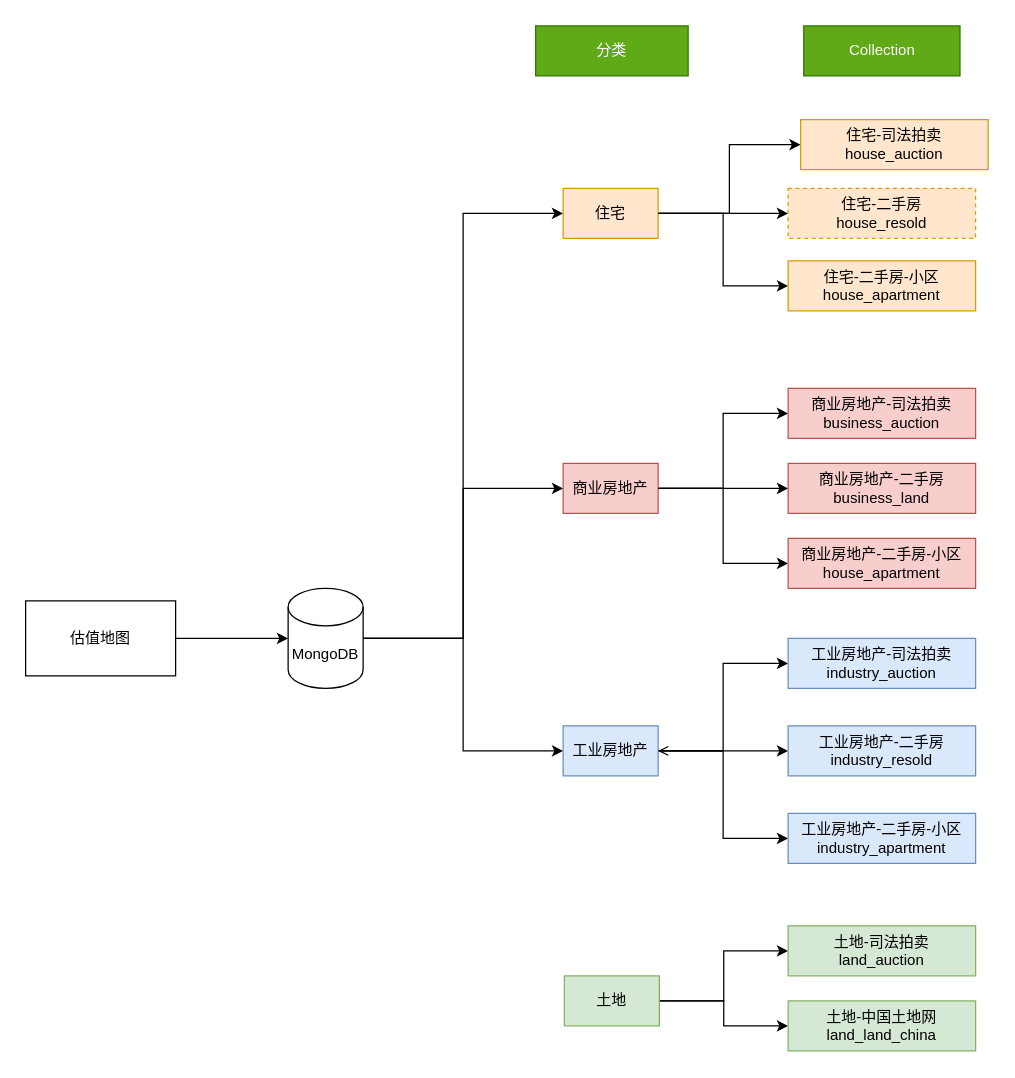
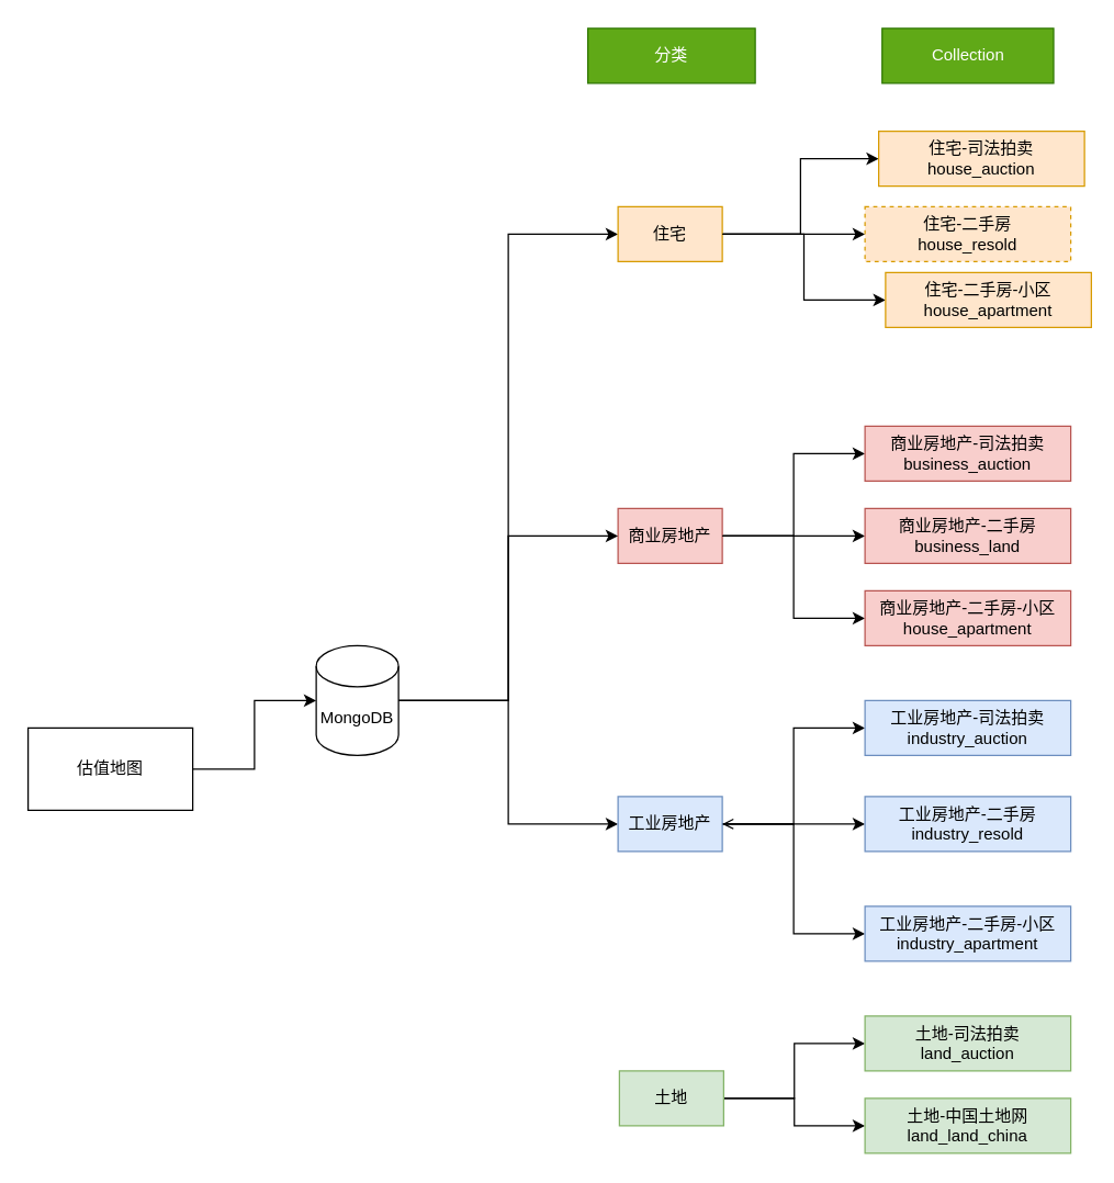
  <mxCell id="0" />
  <mxCell id="1" parent="0" />
  <mxCell id="2" style="edgeStyle=orthogonalEdgeStyle;rounded=0;orthogonalLoop=1;jettySize=auto;html=1;exitX=1;exitY=0.5;exitDx=0;exitDy=0;" edge="1" parent="1" source="3" target="6"><mxGeometry relative="1" as="geometry" /></mxCell>
- <mxCell id="3" value="估值地图" style="rounded=0;whiteSpace=wrap;html=1;" vertex="1" parent="1"><mxGeometry x="20" y="480" width="120" height="60" as="geometry" /></mxCell>
+ <mxCell id="3" value="估值地图" style="rounded=0;whiteSpace=wrap;html=1;" vertex="1" parent="1"><mxGeometry x="20" y="530" width="120" height="60" as="geometry" /></mxCell>
  <mxCell id="4" style="edgeStyle=orthogonalEdgeStyle;rounded=0;orthogonalLoop=1;jettySize=auto;html=1;exitX=1;exitY=0.5;exitDx=0;exitDy=0;exitPerimeter=0;entryX=0;entryY=0.5;entryDx=0;entryDy=0;" edge="1" parent="1" source="6" target="9"><mxGeometry relative="1" as="geometry" /></mxCell>
  <mxCell id="5" style="edgeStyle=orthogonalEdgeStyle;rounded=0;orthogonalLoop=1;jettySize=auto;html=1;exitX=1;exitY=0.5;exitDx=0;exitDy=0;exitPerimeter=0;entryX=0;entryY=0.5;entryDx=0;entryDy=0;" edge="1" parent="1" source="6" target="15"><mxGeometry relative="1" as="geometry" /></mxCell>
  <mxCell id="6" value="MongoDB" style="shape=cylinder3;whiteSpace=wrap;html=1;boundedLbl=1;backgroundOutline=1;size=15;" vertex="1" parent="1"><mxGeometry x="230" y="470" width="60" height="80" as="geometry" /></mxCell>
  <mxCell id="7" style="edgeStyle=orthogonalEdgeStyle;rounded=0;orthogonalLoop=1;jettySize=auto;html=1;exitX=1;exitY=0.5;exitDx=0;exitDy=0;entryX=0;entryY=0.5;entryDx=0;entryDy=0;" edge="1" parent="1" source="9" target="20"><mxGeometry relative="1" as="geometry" /></mxCell>
  <mxCell id="8" style="edgeStyle=orthogonalEdgeStyle;rounded=0;orthogonalLoop=1;jettySize=auto;html=1;exitX=1;exitY=0.5;exitDx=0;exitDy=0;entryX=0;entryY=0.5;entryDx=0;entryDy=0;" edge="1" parent="1" source="9" target="19"><mxGeometry relative="1" as="geometry" /></mxCell>
  <mxCell id="9" value="住宅" style="rounded=0;whiteSpace=wrap;html=1;fillColor=#ffe6cc;strokeColor=#d79b00;" vertex="1" parent="1"><mxGeometry x="450" y="150" width="76" height="40" as="geometry" /></mxCell>
  <mxCell id="10" style="edgeStyle=orthogonalEdgeStyle;rounded=0;orthogonalLoop=1;jettySize=auto;html=1;exitX=1;exitY=0.5;exitDx=0;exitDy=0;entryX=0;entryY=0.5;entryDx=0;entryDy=0;" edge="1" parent="1" source="12" target="21"><mxGeometry relative="1" as="geometry" /></mxCell>
  <mxCell id="11" style="edgeStyle=orthogonalEdgeStyle;rounded=0;orthogonalLoop=1;jettySize=auto;html=1;exitX=1;exitY=0.5;exitDx=0;exitDy=0;entryX=0;entryY=0.5;entryDx=0;entryDy=0;" edge="1" parent="1" source="12" target="22"><mxGeometry relative="1" as="geometry" /></mxCell>
  <mxCell id="12" value="商业房地产" style="rounded=0;whiteSpace=wrap;html=1;fillColor=#f8cecc;strokeColor=#b85450;" vertex="1" parent="1"><mxGeometry x="450" y="370" width="76" height="40" as="geometry" /></mxCell>
  <mxCell id="13" style="edgeStyle=orthogonalEdgeStyle;rounded=0;orthogonalLoop=1;jettySize=auto;html=1;exitX=1;exitY=0.5;exitDx=0;exitDy=0;entryX=0;entryY=0.5;entryDx=0;entryDy=0;" edge="1" parent="1" source="15" target="23"><mxGeometry relative="1" as="geometry" /></mxCell>
  <mxCell id="14" style="edgeStyle=orthogonalEdgeStyle;rounded=0;orthogonalLoop=1;jettySize=auto;html=1;exitX=1;exitY=0.5;exitDx=0;exitDy=0;entryX=0;entryY=0.5;entryDx=0;entryDy=0;" edge="1" parent="1" source="15" target="34"><mxGeometry relative="1" as="geometry" /></mxCell>
  <mxCell id="15" value="工业房地产" style="rounded=0;whiteSpace=wrap;html=1;fillColor=#dae8fc;strokeColor=#6c8ebf;" vertex="1" parent="1"><mxGeometry x="450" y="580" width="76" height="40" as="geometry" /></mxCell>
  <mxCell id="16" style="edgeStyle=orthogonalEdgeStyle;rounded=0;orthogonalLoop=1;jettySize=auto;html=1;exitX=1;exitY=0.5;exitDx=0;exitDy=0;entryX=0;entryY=0.5;entryDx=0;entryDy=0;" edge="1" parent="1" source="18" target="24"><mxGeometry relative="1" as="geometry" /></mxCell>
  <mxCell id="17" style="edgeStyle=orthogonalEdgeStyle;rounded=0;orthogonalLoop=1;jettySize=auto;html=1;exitX=1;exitY=0.5;exitDx=0;exitDy=0;entryX=0;entryY=0.5;entryDx=0;entryDy=0;" edge="1" parent="1" source="18" target="25"><mxGeometry relative="1" as="geometry" /></mxCell>
  <mxCell id="18" value="土地" style="rounded=0;whiteSpace=wrap;html=1;fillColor=#d5e8d4;strokeColor=#82b366;" vertex="1" parent="1"><mxGeometry x="451" y="780" width="76" height="40" as="geometry" /></mxCell>
  <mxCell id="19" value="住宅-司法拍卖&lt;br&gt;house_auction" style="rounded=0;whiteSpace=wrap;html=1;fillColor=#ffe6cc;strokeColor=#d79b00;" vertex="1" parent="1"><mxGeometry x="640" y="95" width="150" height="40" as="geometry" /></mxCell>
  <mxCell id="20" value="住宅-二手房&lt;br&gt;house_resold" style="rounded=0;whiteSpace=wrap;html=1;fillColor=#ffe6cc;strokeColor=#d79b00;dashed=1;" vertex="1" parent="1"><mxGeometry x="630" y="150" width="150" height="40" as="geometry" /></mxCell>
  <mxCell id="21" value="商业房地产-司法拍卖&lt;br&gt;business_auction" style="rounded=0;whiteSpace=wrap;html=1;fillColor=#f8cecc;strokeColor=#b85450;" vertex="1" parent="1"><mxGeometry x="630" y="310" width="150" height="40" as="geometry" /></mxCell>
  <mxCell id="22" value="商业房地产-二手房&lt;br&gt;business_land" style="rounded=0;whiteSpace=wrap;html=1;fillColor=#f8cecc;strokeColor=#b85450;" vertex="1" parent="1"><mxGeometry x="630" y="370" width="150" height="40" as="geometry" /></mxCell>
  <mxCell id="23" value="工业房地产-司法拍卖&lt;br&gt;industry_auction" style="rounded=0;whiteSpace=wrap;html=1;fillColor=#dae8fc;strokeColor=#6c8ebf;" vertex="1" parent="1"><mxGeometry x="630" y="510" width="150" height="40" as="geometry" /></mxCell>
  <mxCell id="24" value="土地-司法拍卖&lt;br&gt;land_auction" style="rounded=0;whiteSpace=wrap;html=1;fillColor=#d5e8d4;strokeColor=#82b366;" vertex="1" parent="1"><mxGeometry x="630" y="740" width="150" height="40" as="geometry" /></mxCell>
  <mxCell id="25" value="土地-中国土地网&lt;br&gt;land_land_china" style="rounded=0;whiteSpace=wrap;html=1;fillColor=#d5e8d4;strokeColor=#82b366;" vertex="1" parent="1"><mxGeometry x="630" y="800" width="150" height="40" as="geometry" /></mxCell>
  <mxCell id="26" value="Collection" style="rounded=0;whiteSpace=wrap;html=1;fillColor=#60a917;fontColor=#ffffff;strokeColor=#2D7600;" vertex="1" parent="1"><mxGeometry x="642.5" y="20" width="125" height="40" as="geometry" /></mxCell>
  <mxCell id="27" value="分类" style="rounded=0;whiteSpace=wrap;html=1;fillColor=#60a917;fontColor=#ffffff;strokeColor=#2D7600;" vertex="1" parent="1"><mxGeometry x="428" y="20" width="122" height="40" as="geometry" /></mxCell>
  <mxCell id="28" style="edgeStyle=orthogonalEdgeStyle;rounded=0;orthogonalLoop=1;jettySize=auto;html=1;exitX=0;exitY=0.5;exitDx=0;exitDy=0;entryX=1;entryY=0.5;entryDx=0;entryDy=0;startArrow=classic;startFill=1;endArrow=none;endFill=0;" edge="1" parent="1" source="29" target="12"><mxGeometry relative="1" as="geometry" /></mxCell>
  <mxCell id="29" value="商业房地产-二手房-小区&lt;br&gt;house_apartment" style="rounded=0;whiteSpace=wrap;html=1;fillColor=#f8cecc;strokeColor=#b85450;" vertex="1" parent="1"><mxGeometry x="630" y="430" width="150" height="40" as="geometry" /></mxCell>
  <mxCell id="30" style="edgeStyle=orthogonalEdgeStyle;rounded=0;orthogonalLoop=1;jettySize=auto;html=1;exitX=0;exitY=0.5;exitDx=0;exitDy=0;entryX=1;entryY=0.5;entryDx=0;entryDy=0;startArrow=classic;startFill=1;endArrow=none;endFill=0;" edge="1" parent="1" source="31" target="9"><mxGeometry relative="1" as="geometry" /></mxCell>
- <mxCell id="31" value="住宅-二手房-小区&lt;br&gt;house_apartment" style="rounded=0;whiteSpace=wrap;html=1;fillColor=#ffe6cc;strokeColor=#d79b00;" vertex="1" parent="1"><mxGeometry x="630" y="208" width="150" height="40" as="geometry" /></mxCell>
+ <mxCell id="31" value="住宅-二手房-小区&lt;br&gt;house_apartment" style="rounded=0;whiteSpace=wrap;html=1;fillColor=#ffe6cc;strokeColor=#d79b00;" vertex="1" parent="1"><mxGeometry x="645" y="198" width="150" height="40" as="geometry" /></mxCell>
  <mxCell id="32" style="edgeStyle=orthogonalEdgeStyle;rounded=0;orthogonalLoop=1;jettySize=auto;html=1;exitX=0;exitY=0.5;exitDx=0;exitDy=0;entryX=1;entryY=0.5;entryDx=0;entryDy=0;startArrow=classic;startFill=1;endArrow=open;endFill=0;" edge="1" parent="1" source="33" target="15"><mxGeometry relative="1" as="geometry" /></mxCell>
- <mxCell id="33" value="工业房地产-二手房-小区&lt;br&gt;industry_apartment" style="rounded=0;whiteSpace=wrap;html=1;fillColor=#dae8fc;strokeColor=#6c8ebf;" vertex="1" parent="1"><mxGeometry x="630" y="650" width="150" height="40" as="geometry" /></mxCell>
+ <mxCell id="33" value="工业房地产-二手房-小区&lt;br&gt;industry_apartment" style="rounded=0;whiteSpace=wrap;html=1;fillColor=#dae8fc;strokeColor=#6c8ebf;" vertex="1" parent="1"><mxGeometry x="630" y="660" width="150" height="40" as="geometry" /></mxCell>
  <mxCell id="34" value="工业房地产-二手房&lt;br&gt;industry_resold" style="rounded=0;whiteSpace=wrap;html=1;fillColor=#dae8fc;strokeColor=#6c8ebf;" vertex="1" parent="1"><mxGeometry x="630" y="580" width="150" height="40" as="geometry" /></mxCell>
  <mxCell id="35" style="edgeStyle=orthogonalEdgeStyle;rounded=0;orthogonalLoop=1;jettySize=auto;html=1;exitX=0;exitY=0.5;exitDx=0;exitDy=0;entryX=1;entryY=0.5;entryDx=0;entryDy=0;entryPerimeter=0;startArrow=classic;startFill=1;endArrow=none;endFill=0;" edge="1" parent="1" source="12" target="6"><mxGeometry relative="1" as="geometry" /></mxCell>
